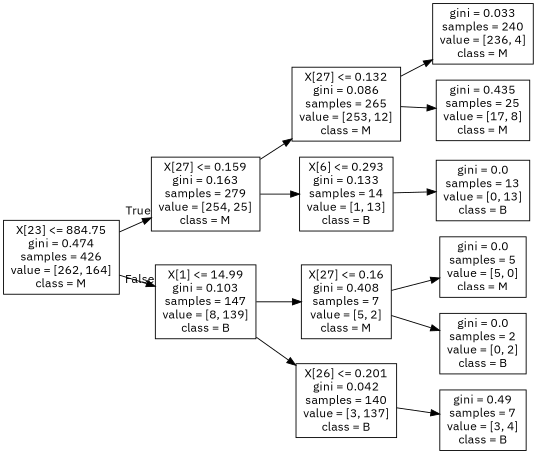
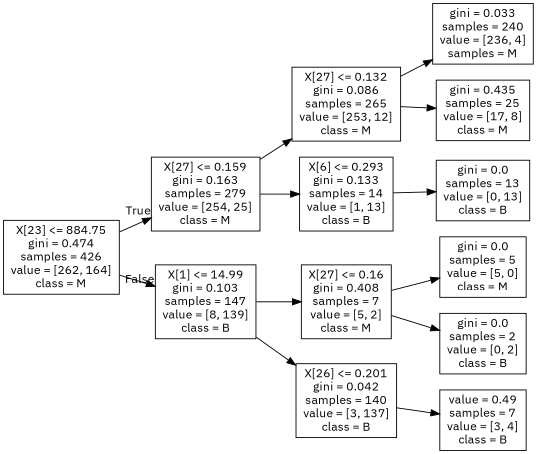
  digraph {
    fontname="IBM Plex Sans"
    rankdir=LR
    node [fontname="IBM Plex Sans" shape=box]
    edge [fontname="IBM Plex Sans"]
    n1 [label="X[23] <= 884.75\ngini = 0.474\nsamples = 426\nvalue = [262, 164]\nclass = M"]
    n2 [label="X[27] <= 0.159\ngini = 0.163\nsamples = 279\nvalue = [254, 25]\nclass = M"]
    n3 [label="X[1] <= 14.99\ngini = 0.103\nsamples = 147\nvalue = [8, 139]\nclass = B"]
    n4 [label="X[27] <= 0.132\ngini = 0.086\nsamples = 265\nvalue = [253, 12]\nclass = M"]
    n5 [label="X[6] <= 0.293\ngini = 0.133\nsamples = 14\nvalue = [1, 13]\nclass = B"]
    n6 [label="X[27] <= 0.16\ngini = 0.408\nsamples = 7\nvalue = [5, 2]\nclass = M"]
    n7 [label="X[26] <= 0.201\ngini = 0.042\nsamples = 140\nvalue = [3, 137]\nclass = B"]
-   n8 [label="gini = 0.033\nsamples = 240\nvalue = [236, 4]\nclass = M"]
+   n8 [label="gini = 0.033\nsamples = 240\nvalue = [236, 4]\nsamples = M"]
    n9 [label="gini = 0.435\nsamples = 25\nvalue = [17, 8]\nclass = M"]
    n10 [label="gini = 0.0\nsamples = 13\nvalue = [0, 13]\nclass = B"]
    n11 [label="gini = 0.0\nsamples = 5\nvalue = [5, 0]\nclass = M"]
    n12 [label="gini = 0.0\nsamples = 2\nvalue = [0, 2]\nclass = B"]
-   n13 [label="gini = 0.49\nsamples = 7\nvalue = [3, 4]\nclass = B"]
+   n13 [label="value = 0.49\nsamples = 7\nvalue = [3, 4]\nclass = B"]
    n1 -> n2 [headlabel=True labelangle=45 labeldistance=2.5]
    n1 -> n3 [headlabel=False labelangle=-45 labeldistance=2.5]
    n2 -> n4
    n2 -> n5
    n3 -> n6
    n3 -> n7
    n4 -> n8
    n4 -> n9
    n5 -> n10
    n6 -> n11
    n6 -> n12
    n7 -> n13
  }
